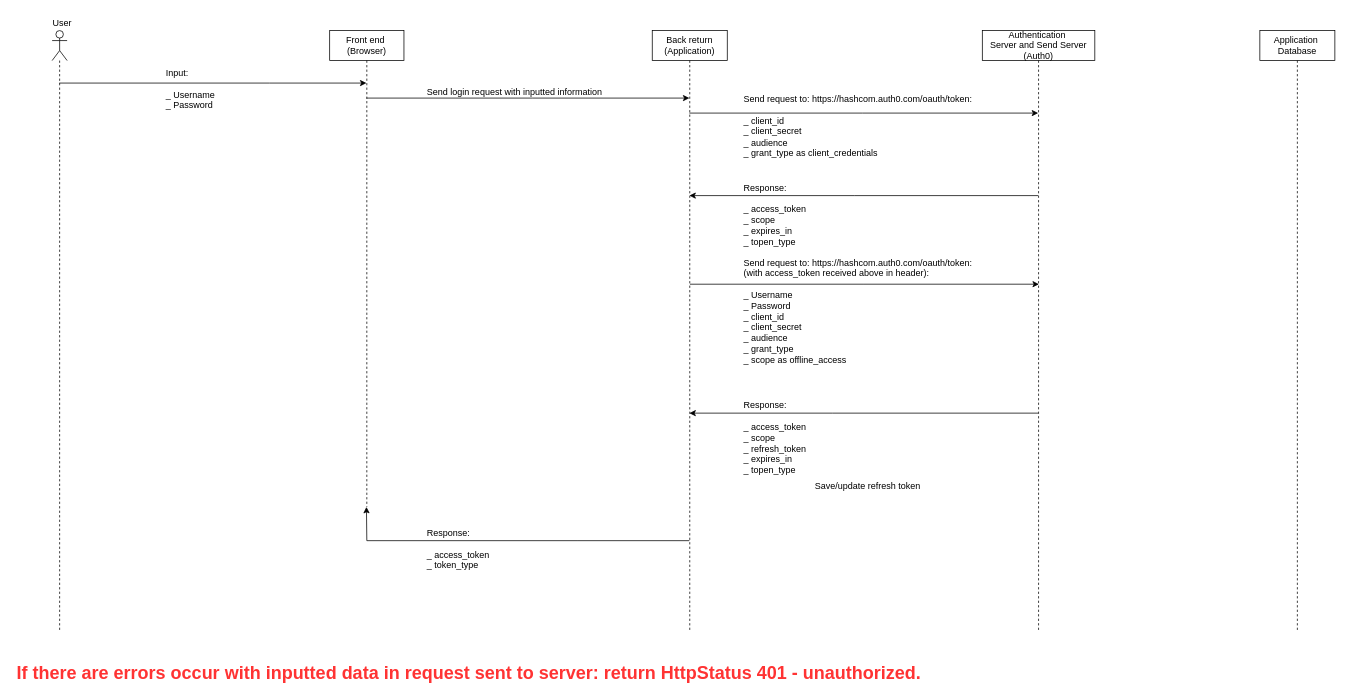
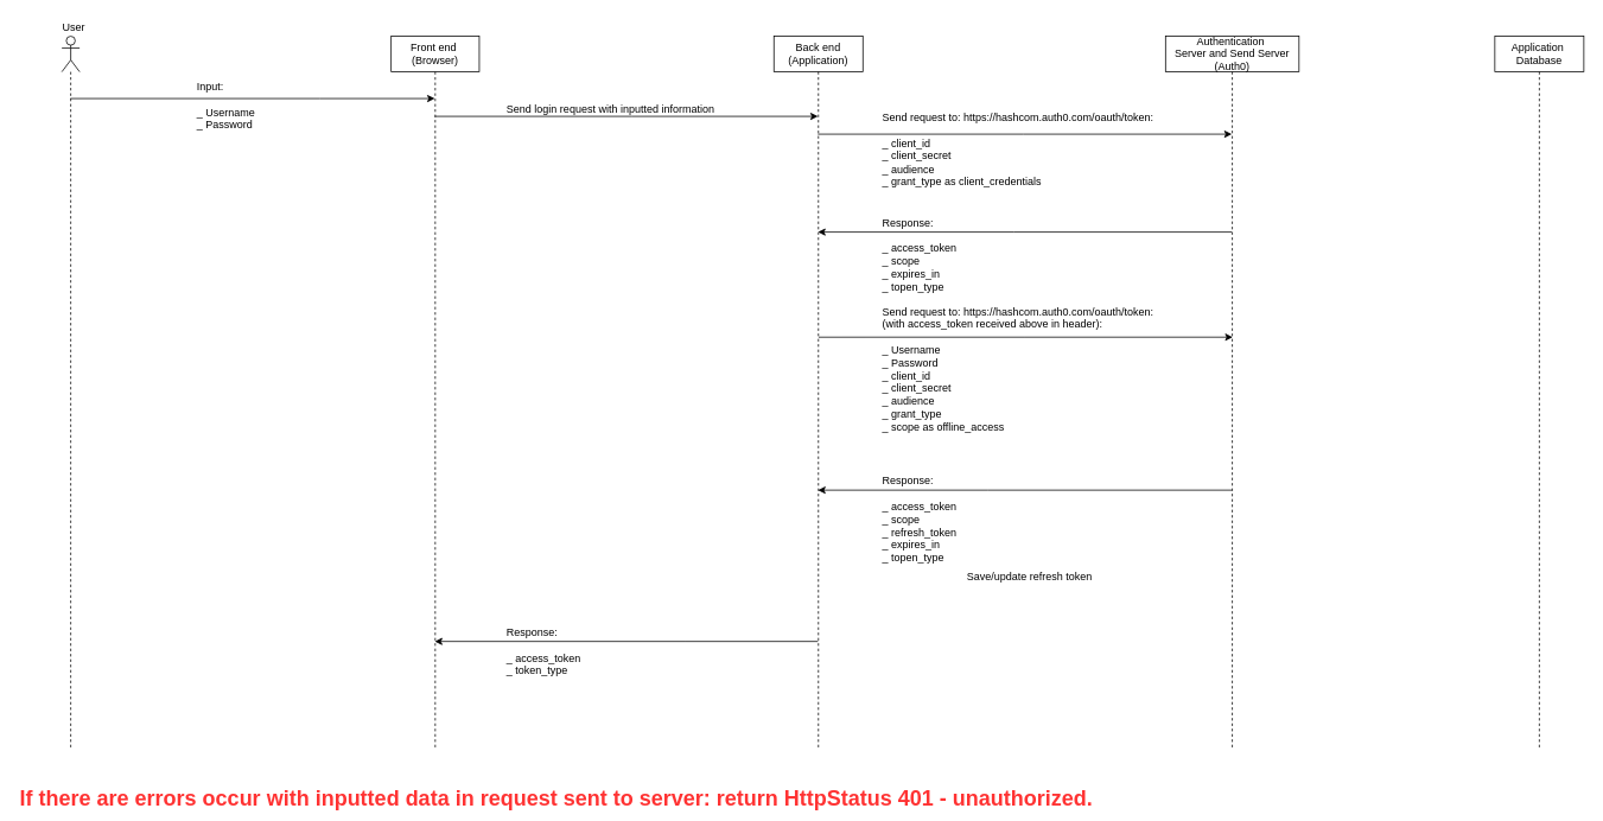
  <mxCell id="0" />
  <mxCell id="1" parent="0" />
  <mxCell id="2" style="edgeStyle=orthogonalEdgeStyle;rounded=0;orthogonalLoop=1;jettySize=auto;html=1;" parent="1" source="3" target="10" edge="1"><mxGeometry relative="1" as="geometry"><Array as="points"><mxPoint x="709" y="130" /><mxPoint x="709" y="130" /></Array></mxGeometry></mxCell>
- <mxCell id="3" value="Front end&amp;nbsp;&lt;br&gt;(Browser)&lt;br&gt;" style="shape=umlLifeline;perimeter=lifelinePerimeter;whiteSpace=wrap;html=1;container=1;collapsible=0;recursiveResize=0;outlineConnect=0;" parent="1" vertex="1"><mxGeometry x="439" y="40" width="99" height="635" as="geometry" /></mxCell>
+ <mxCell id="3" value="Front end&amp;nbsp;&lt;br&gt;(Browser)&lt;br&gt;" style="shape=umlLifeline;perimeter=lifelinePerimeter;whiteSpace=wrap;html=1;container=1;collapsible=0;recursiveResize=0;outlineConnect=0;" parent="1" vertex="1"><mxGeometry x="439" y="40" width="99" height="800" as="geometry" /></mxCell>
  <mxCell id="4" style="edgeStyle=orthogonalEdgeStyle;rounded=0;orthogonalLoop=1;jettySize=auto;html=1;" parent="1" source="6" target="10" edge="1"><mxGeometry relative="1" as="geometry"><Array as="points"><mxPoint x="1139" y="260" /><mxPoint x="1139" y="260" /></Array></mxGeometry></mxCell>
  <mxCell id="5" style="edgeStyle=orthogonalEdgeStyle;rounded=0;orthogonalLoop=1;jettySize=auto;html=1;" parent="1" source="6" target="10" edge="1"><mxGeometry relative="1" as="geometry"><Array as="points"><mxPoint x="1109" y="550" /><mxPoint x="1109" y="550" /></Array></mxGeometry></mxCell>
  <mxCell id="6" value="Authentication&amp;nbsp;&lt;br&gt;Server and Send Server (Auth0)&lt;br&gt;" style="shape=umlLifeline;perimeter=lifelinePerimeter;whiteSpace=wrap;html=1;container=1;collapsible=0;recursiveResize=0;outlineConnect=0;" parent="1" vertex="1"><mxGeometry x="1309" y="40" width="150" height="800" as="geometry" /></mxCell>
  <mxCell id="7" style="edgeStyle=orthogonalEdgeStyle;rounded=0;orthogonalLoop=1;jettySize=auto;html=1;" parent="1" source="14" target="3" edge="1"><mxGeometry relative="1" as="geometry"><mxPoint x="88.324" y="110.118" as="sourcePoint" /><Array as="points"><mxPoint x="359" y="110" /><mxPoint x="359" y="110" /></Array></mxGeometry></mxCell>
  <mxCell id="8" style="edgeStyle=orthogonalEdgeStyle;rounded=0;orthogonalLoop=1;jettySize=auto;html=1;" parent="1" source="10" target="6" edge="1"><mxGeometry relative="1" as="geometry"><Array as="points"><mxPoint x="1149" y="150" /><mxPoint x="1149" y="150" /></Array></mxGeometry></mxCell>
  <mxCell id="9" style="edgeStyle=orthogonalEdgeStyle;rounded=0;orthogonalLoop=1;jettySize=auto;html=1;" parent="1" source="10" target="3" edge="1"><mxGeometry relative="1" as="geometry"><Array as="points"><mxPoint x="770" y="720" /><mxPoint x="770" y="720" /></Array></mxGeometry></mxCell>
- <mxCell id="10" value="Back return&lt;br&gt;(Application)&lt;br&gt;" style="shape=umlLifeline;perimeter=lifelinePerimeter;whiteSpace=wrap;html=1;container=1;collapsible=0;recursiveResize=0;outlineConnect=0;" parent="1" vertex="1"><mxGeometry x="869" y="40" width="100" height="800" as="geometry" /></mxCell>
+ <mxCell id="10" value="Back end&lt;br&gt;(Application)&lt;br&gt;" style="shape=umlLifeline;perimeter=lifelinePerimeter;whiteSpace=wrap;html=1;container=1;collapsible=0;recursiveResize=0;outlineConnect=0;" parent="1" vertex="1"><mxGeometry x="869" y="40" width="100" height="800" as="geometry" /></mxCell>
  <mxCell id="11" value="Input:&amp;nbsp;&lt;br&gt;&lt;br&gt;_ Username&lt;br&gt;_ Password&lt;br&gt;&lt;br&gt;" style="text;html=1;resizable=0;points=[];autosize=1;align=left;verticalAlign=top;spacingTop=-4;" parent="1" vertex="1"><mxGeometry x="219" y="87" width="80" height="70" as="geometry" /></mxCell>
  <mxCell id="12" value="Send login request with inputted information&lt;br&gt;" style="text;html=1;resizable=0;points=[];autosize=1;align=left;verticalAlign=top;spacingTop=-4;" parent="1" vertex="1"><mxGeometry x="567" y="112" width="250" height="20" as="geometry" /></mxCell>
  <mxCell id="13" value="Response:&lt;br&gt;&lt;br&gt;_ access_token&lt;br&gt;_ scope&lt;br&gt;_ refresh_token&lt;br&gt;_ expires_in&lt;br&gt;_ topen_type&lt;br&gt;" style="text;html=1;resizable=0;points=[];autosize=1;align=left;verticalAlign=top;spacingTop=-4;" parent="1" vertex="1"><mxGeometry x="989" y="530" width="100" height="100" as="geometry" /></mxCell>
  <mxCell id="14" value="" style="shape=umlLifeline;participant=umlActor;perimeter=lifelinePerimeter;whiteSpace=wrap;html=1;container=1;collapsible=0;recursiveResize=0;verticalAlign=top;spacingTop=36;labelBackgroundColor=#ffffff;outlineConnect=0;" parent="1" vertex="1"><mxGeometry x="69" y="40" width="20" height="800" as="geometry" /></mxCell>
  <mxCell id="15" value="User&amp;nbsp;&lt;br&gt;" style="text;html=1;resizable=0;points=[];autosize=1;align=left;verticalAlign=top;spacingTop=-4;" parent="1" vertex="1"><mxGeometry x="68" y="20" width="40" height="20" as="geometry" /></mxCell>
  <mxCell id="16" value="Send request to:&amp;nbsp;&lt;span&gt;https://hashcom.auth0.com/oauth/token:&lt;br&gt;&lt;br&gt;_&amp;nbsp;&lt;/span&gt;&lt;span&gt;client_id&lt;/span&gt;&lt;span&gt;&lt;br&gt;&lt;/span&gt;&lt;span&gt;_ client_secret&lt;br&gt;_ audience&lt;br&gt;_ grant_type as&amp;nbsp;&lt;/span&gt;&lt;span&gt;client_credentials&lt;/span&gt;&lt;br&gt;" style="text;html=1;resizable=0;points=[];autosize=1;align=left;verticalAlign=top;spacingTop=-4;" parent="1" vertex="1"><mxGeometry x="989" y="122" width="320" height="90" as="geometry" /></mxCell>
  <mxCell id="17" value="Response:&lt;br&gt;&lt;br&gt;_ access_token&lt;br&gt;_ scope&lt;br&gt;_ expires_in&lt;br&gt;_ topen_type&lt;br&gt;" style="text;html=1;resizable=0;points=[];autosize=1;align=left;verticalAlign=top;spacingTop=-4;" parent="1" vertex="1"><mxGeometry x="989" y="240" width="100" height="90" as="geometry" /></mxCell>
  <mxCell id="18" style="edgeStyle=orthogonalEdgeStyle;rounded=0;orthogonalLoop=1;jettySize=auto;html=1;" parent="1" edge="1"><mxGeometry relative="1" as="geometry"><mxPoint x="919.324" y="378.118" as="sourcePoint" /><mxPoint x="1384.5" y="378.118" as="targetPoint" /><Array as="points"><mxPoint x="1150" y="378" /><mxPoint x="1150" y="378" /></Array></mxGeometry></mxCell>
  <mxCell id="19" value="Send request to:&amp;nbsp;&lt;span&gt;https://hashcom.auth0.com/oauth/token: &lt;br&gt;(with access_token received above in header):&lt;br&gt;&lt;/span&gt;&lt;br&gt;_ Username&lt;br&gt;_ Password&lt;br&gt;_&amp;nbsp;client_id&lt;br&gt;_ client_secret&lt;br&gt;_ audience&lt;br&gt;_ grant_type&lt;br&gt;_ scope as&amp;nbsp;offline_access&lt;br&gt;" style="text;html=1;resizable=0;points=[];autosize=1;align=left;verticalAlign=top;spacingTop=-4;" parent="1" vertex="1"><mxGeometry x="989" y="340" width="320" height="140" as="geometry" /></mxCell>
  <mxCell id="20" value="Application&amp;nbsp;&lt;br&gt;Database&lt;br&gt;" style="shape=umlLifeline;perimeter=lifelinePerimeter;whiteSpace=wrap;html=1;container=1;collapsible=0;recursiveResize=0;outlineConnect=0;" parent="1" vertex="1"><mxGeometry x="1679" y="40" width="100" height="800" as="geometry" /></mxCell>
  <mxCell id="21" value="Save/update&amp;nbsp;refresh token&amp;nbsp;" style="text;html=1;resizable=0;points=[];autosize=1;align=left;verticalAlign=top;spacingTop=-4;" parent="1" vertex="1"><mxGeometry x="1084" y="637" width="160" height="20" as="geometry" /></mxCell>
  <mxCell id="22" value="Response:&lt;br&gt;&lt;br&gt;_ access_token&lt;br&gt;_ token_type&lt;br&gt;" style="text;html=1;resizable=0;points=[];autosize=1;align=left;verticalAlign=top;spacingTop=-4;" parent="1" vertex="1"><mxGeometry x="567" y="700" width="100" height="60" as="geometry" /></mxCell>
  <mxCell id="23" value="&lt;font style=&quot;font-size: 24px&quot; color=&quot;#ff3333&quot;&gt;If there are errors occur with inputted data in request sent to server: return HttpStatus 401 - unauthorized.&lt;/font&gt;&lt;br&gt;" style="text;html=1;resizable=0;points=[];autosize=1;align=left;verticalAlign=top;spacingTop=-4;fontStyle=1" vertex="1" parent="1"><mxGeometry x="20" y="880" width="1130" height="20" as="geometry" /></mxCell>
